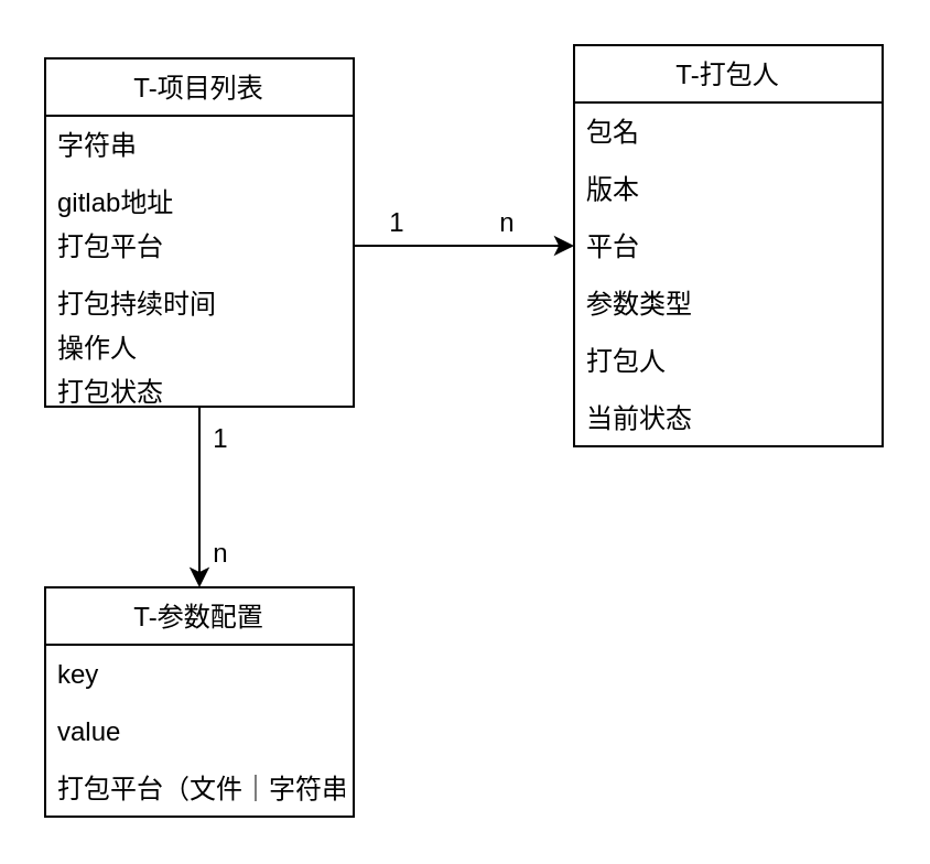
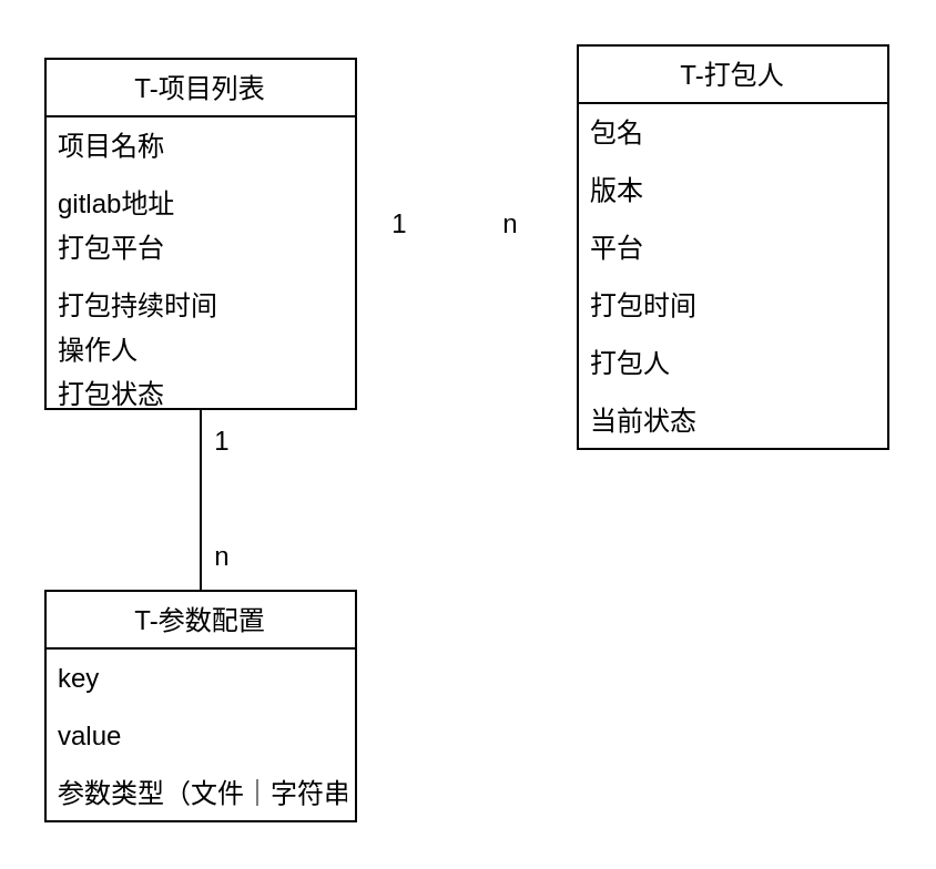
  <mxCell id="0" style=";html=1;" />
  <mxCell id="1" style=";html=1;" parent="0" />
- <mxCell id="2" style="edgeStyle=orthogonalEdgeStyle;rounded=0;orthogonalLoop=1;jettySize=auto;html=1;" edge="1" parent="1" source="3" target="20"><mxGeometry relative="1" as="geometry" /></mxCell>
+ <mxCell id="2" style="edgeStyle=orthogonalEdgeStyle;rounded=0;orthogonalLoop=1;jettySize=auto;html=1;endArrow=none;" edge="1" parent="1" source="3" target="20"><mxGeometry relative="1" as="geometry" /></mxCell>
  <mxCell id="3" value="T-项目列表" style="swimlane;fontStyle=0;childLayout=stackLayout;horizontal=1;startSize=26;fillColor=none;horizontalStack=0;resizeParent=1;resizeParentMax=0;resizeLast=0;collapsible=1;marginBottom=0;" vertex="1" parent="1"><mxGeometry x="20" y="26" width="140" height="158" as="geometry" /></mxCell>
- <mxCell id="4" value="字符串" style="text;strokeColor=none;fillColor=none;align=left;verticalAlign=top;spacingLeft=4;spacingRight=4;overflow=hidden;rotatable=0;points=[[0,0.5],[1,0.5]];portConstraint=eastwest;" vertex="1" parent="3"><mxGeometry y="26" width="140" height="26" as="geometry" /></mxCell>
+ <mxCell id="4" value="项目名称" style="text;strokeColor=none;fillColor=none;align=left;verticalAlign=top;spacingLeft=4;spacingRight=4;overflow=hidden;rotatable=0;points=[[0,0.5],[1,0.5]];portConstraint=eastwest;" vertex="1" parent="3"><mxGeometry y="26" width="140" height="26" as="geometry" /></mxCell>
  <mxCell id="5" value="gitlab地址" style="text;strokeColor=none;fillColor=none;align=left;verticalAlign=top;spacingLeft=4;spacingRight=4;overflow=hidden;rotatable=0;points=[[0,0.5],[1,0.5]];portConstraint=eastwest;" vertex="1" parent="3"><mxGeometry y="52" width="140" height="20" as="geometry" /></mxCell>
  <mxCell id="6" value="打包平台" style="text;strokeColor=none;fillColor=none;align=left;verticalAlign=top;spacingLeft=4;spacingRight=4;overflow=hidden;rotatable=0;points=[[0,0.5],[1,0.5]];portConstraint=eastwest;" vertex="1" parent="3"><mxGeometry y="72" width="140" height="26" as="geometry" /></mxCell>
  <mxCell id="7" value="打包持续时间" style="text;strokeColor=none;fillColor=none;align=left;verticalAlign=top;spacingLeft=4;spacingRight=4;overflow=hidden;rotatable=0;points=[[0,0.5],[1,0.5]];portConstraint=eastwest;" vertex="1" parent="3"><mxGeometry y="98" width="140" height="20" as="geometry" /></mxCell>
  <mxCell id="8" value="操作人" style="text;strokeColor=none;fillColor=none;align=left;verticalAlign=top;spacingLeft=4;spacingRight=4;overflow=hidden;rotatable=0;points=[[0,0.5],[1,0.5]];portConstraint=eastwest;" vertex="1" parent="3"><mxGeometry y="118" width="140" height="20" as="geometry" /></mxCell>
  <mxCell id="9" value="打包状态" style="text;strokeColor=none;fillColor=none;align=left;verticalAlign=top;spacingLeft=4;spacingRight=4;overflow=hidden;rotatable=0;points=[[0,0.5],[1,0.5]];portConstraint=eastwest;" vertex="1" parent="3"><mxGeometry y="138" width="140" height="20" as="geometry" /></mxCell>
  <mxCell id="10" value="T-打包人" style="swimlane;fontStyle=0;childLayout=stackLayout;horizontal=1;startSize=26;fillColor=none;horizontalStack=0;resizeParent=1;resizeParentMax=0;resizeLast=0;collapsible=1;marginBottom=0;rounded=0;" vertex="1" parent="1"><mxGeometry x="260" y="20" width="140" height="182" as="geometry" /></mxCell>
  <mxCell id="11" value="包名" style="text;strokeColor=none;fillColor=none;align=left;verticalAlign=top;spacingLeft=4;spacingRight=4;overflow=hidden;rotatable=0;points=[[0,0.5],[1,0.5]];portConstraint=eastwest;rounded=0;" vertex="1" parent="10"><mxGeometry y="26" width="140" height="26" as="geometry" /></mxCell>
  <mxCell id="12" value="版本" style="text;strokeColor=none;fillColor=none;align=left;verticalAlign=top;spacingLeft=4;spacingRight=4;overflow=hidden;rotatable=0;points=[[0,0.5],[1,0.5]];portConstraint=eastwest;rounded=0;" vertex="1" parent="10"><mxGeometry y="52" width="140" height="26" as="geometry" /></mxCell>
  <mxCell id="13" value="平台" style="text;strokeColor=none;fillColor=none;align=left;verticalAlign=top;spacingLeft=4;spacingRight=4;overflow=hidden;rotatable=0;points=[[0,0.5],[1,0.5]];portConstraint=eastwest;rounded=0;" vertex="1" parent="10"><mxGeometry y="78" width="140" height="26" as="geometry" /></mxCell>
- <mxCell id="14" value="参数类型" style="text;strokeColor=none;fillColor=none;align=left;verticalAlign=top;spacingLeft=4;spacingRight=4;overflow=hidden;rotatable=0;points=[[0,0.5],[1,0.5]];portConstraint=eastwest;rounded=0;" vertex="1" parent="10"><mxGeometry y="104" width="140" height="26" as="geometry" /></mxCell>
+ <mxCell id="14" value="打包时间" style="text;strokeColor=none;fillColor=none;align=left;verticalAlign=top;spacingLeft=4;spacingRight=4;overflow=hidden;rotatable=0;points=[[0,0.5],[1,0.5]];portConstraint=eastwest;rounded=0;" vertex="1" parent="10"><mxGeometry y="104" width="140" height="26" as="geometry" /></mxCell>
  <mxCell id="15" value="打包人" style="text;strokeColor=none;fillColor=none;align=left;verticalAlign=top;spacingLeft=4;spacingRight=4;overflow=hidden;rotatable=0;points=[[0,0.5],[1,0.5]];portConstraint=eastwest;rounded=0;" vertex="1" parent="10"><mxGeometry y="130" width="140" height="26" as="geometry" /></mxCell>
  <mxCell id="16" value="当前状态" style="text;strokeColor=none;fillColor=none;align=left;verticalAlign=top;spacingLeft=4;spacingRight=4;overflow=hidden;rotatable=0;points=[[0,0.5],[1,0.5]];portConstraint=eastwest;rounded=0;" vertex="1" parent="10"><mxGeometry y="156" width="140" height="26" as="geometry" /></mxCell>
- <mxCell id="17" style="edgeStyle=orthogonalEdgeStyle;rounded=0;orthogonalLoop=1;jettySize=auto;html=1;exitX=1;exitY=0.5;exitDx=0;exitDy=0;entryX=0;entryY=0.5;entryDx=0;entryDy=0;" edge="1" parent="1" source="6" target="13"><mxGeometry relative="1" as="geometry" /></mxCell>
  <mxCell id="18" value="1" style="text;html=1;strokeColor=none;fillColor=none;align=center;verticalAlign=middle;whiteSpace=wrap;rounded=0;" vertex="1" parent="1"><mxGeometry x="150" y="86" width="60" height="30" as="geometry" /></mxCell>
  <mxCell id="19" value="n" style="text;html=1;strokeColor=none;fillColor=none;align=center;verticalAlign=middle;whiteSpace=wrap;rounded=0;" vertex="1" parent="1"><mxGeometry x="200" y="86" width="60" height="30" as="geometry" /></mxCell>
  <mxCell id="20" value="T-参数配置" style="swimlane;fontStyle=0;childLayout=stackLayout;horizontal=1;startSize=26;fillColor=none;horizontalStack=0;resizeParent=1;resizeParentMax=0;resizeLast=0;collapsible=1;marginBottom=0;rounded=0;" vertex="1" parent="1"><mxGeometry x="20" y="266" width="140" height="104" as="geometry" /></mxCell>
  <mxCell id="21" value="key" style="text;strokeColor=none;fillColor=none;align=left;verticalAlign=top;spacingLeft=4;spacingRight=4;overflow=hidden;rotatable=0;points=[[0,0.5],[1,0.5]];portConstraint=eastwest;rounded=0;" vertex="1" parent="20"><mxGeometry y="26" width="140" height="26" as="geometry" /></mxCell>
  <mxCell id="22" value="value" style="text;strokeColor=none;fillColor=none;align=left;verticalAlign=top;spacingLeft=4;spacingRight=4;overflow=hidden;rotatable=0;points=[[0,0.5],[1,0.5]];portConstraint=eastwest;rounded=0;" vertex="1" parent="20"><mxGeometry y="52" width="140" height="26" as="geometry" /></mxCell>
- <mxCell id="23" value="打包平台（文件｜字符串）" style="text;strokeColor=none;fillColor=none;align=left;verticalAlign=top;spacingLeft=4;spacingRight=4;overflow=hidden;rotatable=0;points=[[0,0.5],[1,0.5]];portConstraint=eastwest;rounded=0;" vertex="1" parent="20"><mxGeometry y="78" width="140" height="26" as="geometry" /></mxCell>
+ <mxCell id="23" value="参数类型（文件｜字符串）" style="text;strokeColor=none;fillColor=none;align=left;verticalAlign=top;spacingLeft=4;spacingRight=4;overflow=hidden;rotatable=0;points=[[0,0.5],[1,0.5]];portConstraint=eastwest;rounded=0;" vertex="1" parent="20"><mxGeometry y="78" width="140" height="26" as="geometry" /></mxCell>
  <mxCell id="24" value="1" style="text;html=1;strokeColor=none;fillColor=none;align=center;verticalAlign=middle;whiteSpace=wrap;rounded=0;" vertex="1" parent="1"><mxGeometry x="70" y="184" width="60" height="30" as="geometry" /></mxCell>
  <mxCell id="25" value="n" style="text;html=1;strokeColor=none;fillColor=none;align=center;verticalAlign=middle;whiteSpace=wrap;rounded=0;" vertex="1" parent="1"><mxGeometry x="70" y="236" width="60" height="30" as="geometry" /></mxCell>
